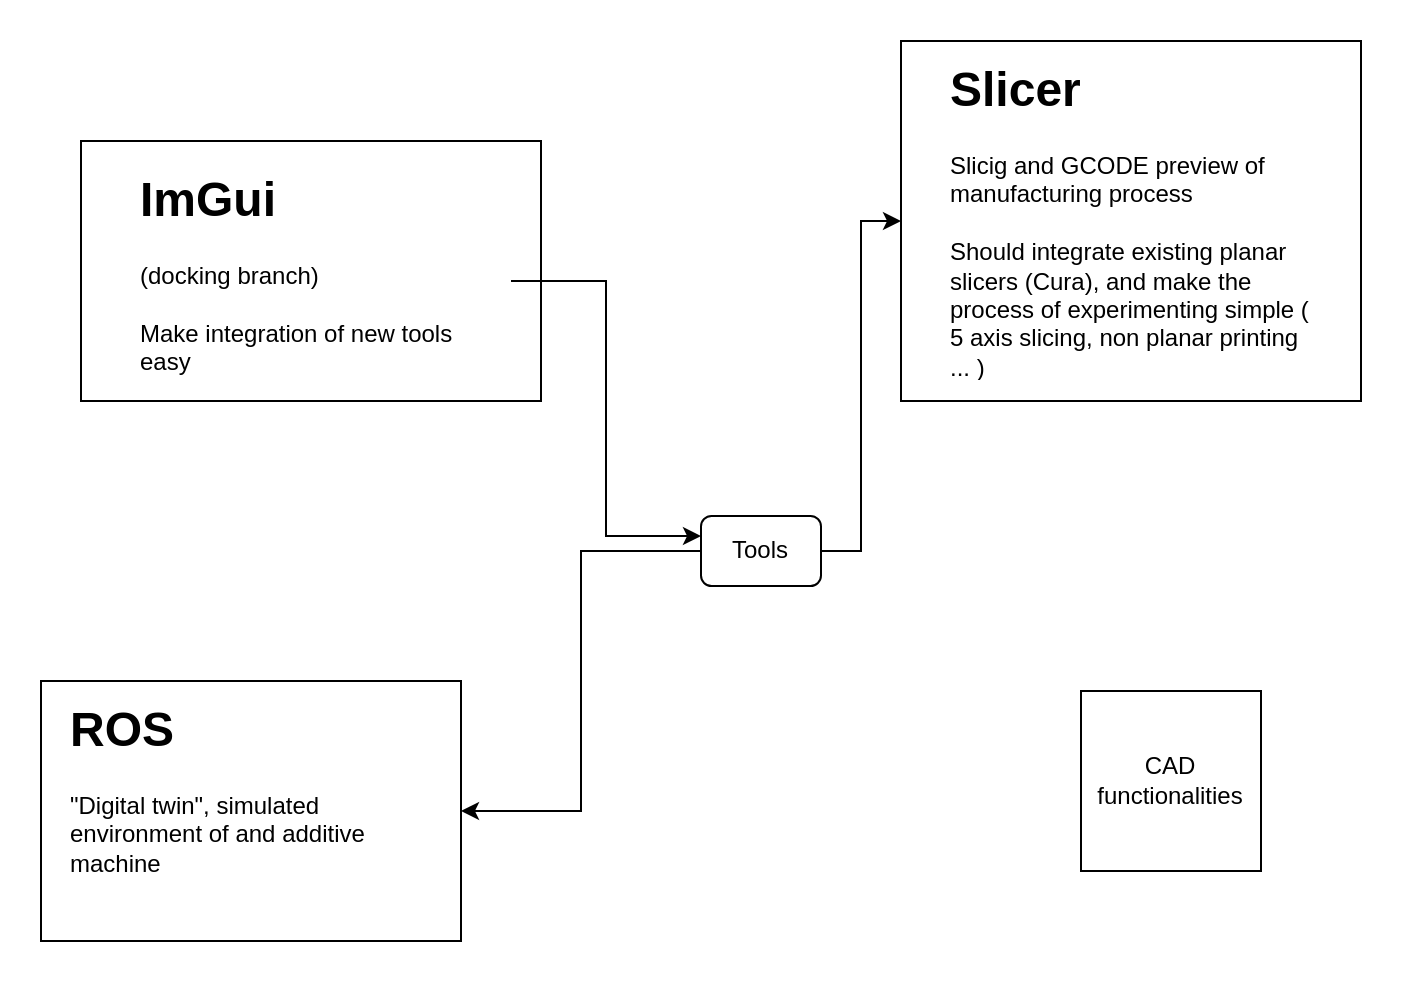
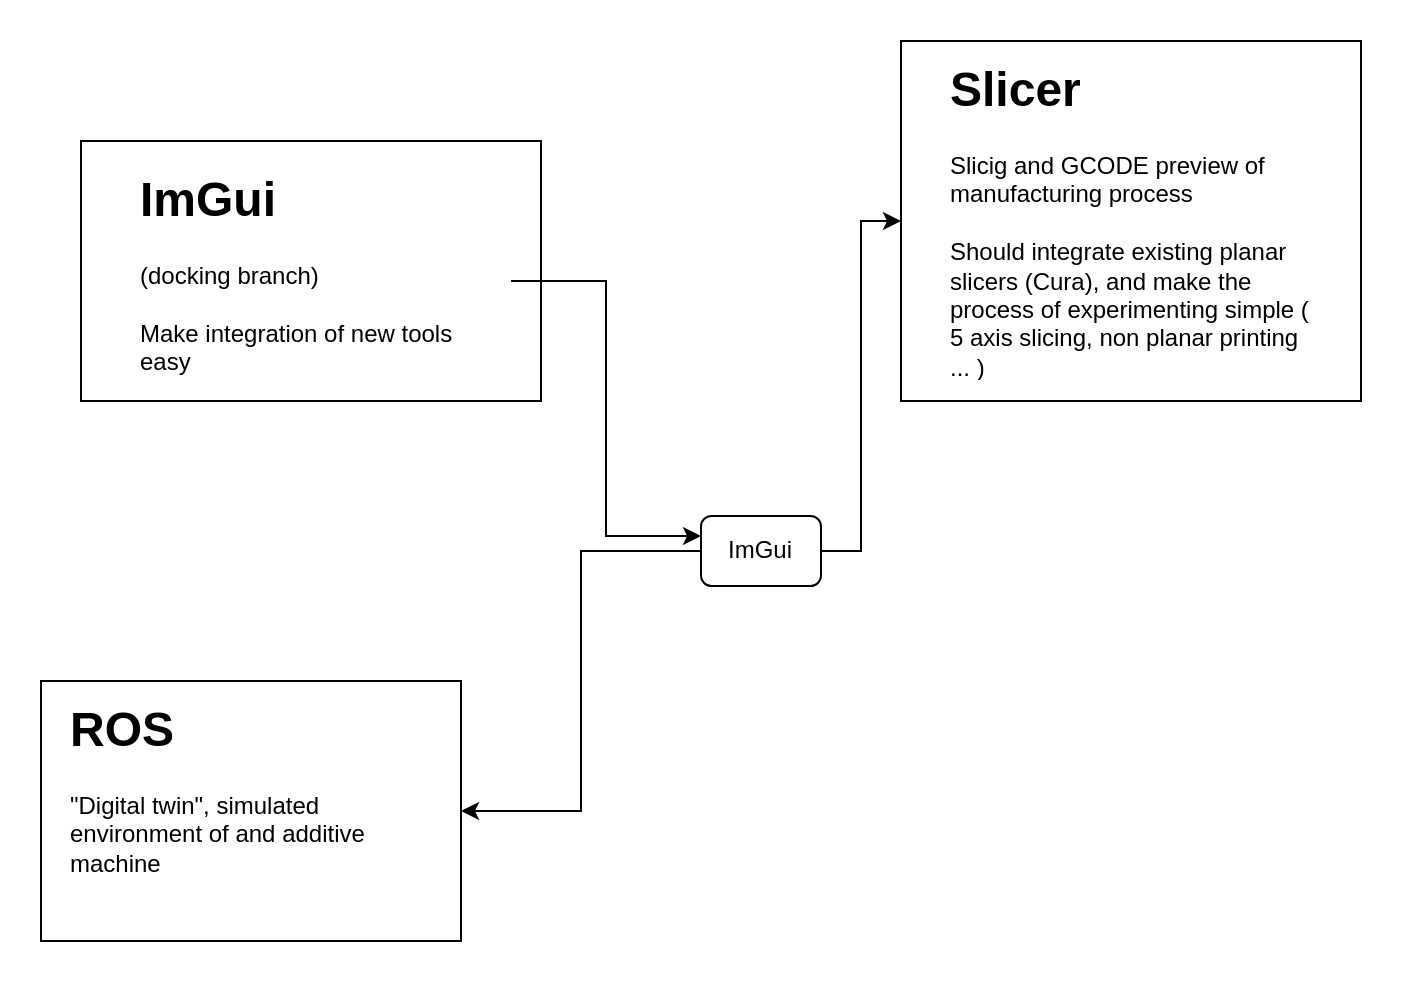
  <mxCell id="0" />
  <mxCell id="1" parent="0" />
  <mxCell id="2" value="" style="rounded=1;whiteSpace=wrap;html=1;shadow=0;strokeColor=default;" vertex="1" parent="1"><mxGeometry x="350" y="257.5" width="60" height="35" as="geometry" /></mxCell>
  <mxCell id="3" value="" style="rounded=0;whiteSpace=wrap;html=1;" vertex="1" parent="1"><mxGeometry x="450" y="20" width="230" height="180" as="geometry" /></mxCell>
  <mxCell id="4" value="" style="rounded=0;whiteSpace=wrap;html=1;" vertex="1" parent="1"><mxGeometry x="40" y="70" width="230" height="130" as="geometry" /></mxCell>
  <mxCell id="5" value="" style="rounded=0;whiteSpace=wrap;html=1;" vertex="1" parent="1"><mxGeometry x="20" y="340" width="210" height="130" as="geometry" /></mxCell>
- <mxCell id="6" value="CAD functionalities" style="whiteSpace=wrap;html=1;aspect=fixed;" vertex="1" parent="1"><mxGeometry x="540" y="345" width="90" height="90" as="geometry" /></mxCell>
  <mxCell id="7" value="&lt;h1&gt;ROS&lt;/h1&gt;&lt;div&gt;&quot;Digital twin&quot;, simulated environment of and additive machine&lt;/div&gt;" style="text;html=1;strokeColor=none;fillColor=none;spacing=5;spacingTop=-20;whiteSpace=wrap;overflow=hidden;rounded=0;" vertex="1" parent="1"><mxGeometry x="30" y="345" width="190" height="120" as="geometry" /></mxCell>
  <mxCell id="8" style="edgeStyle=orthogonalEdgeStyle;rounded=0;orthogonalLoop=1;jettySize=auto;html=1;entryX=0;entryY=0.25;entryDx=0;entryDy=0;" edge="1" parent="1" source="9" target="13"><mxGeometry relative="1" as="geometry" /></mxCell>
  <mxCell id="9" value="&lt;h1&gt;ImGui&lt;/h1&gt;&lt;div&gt;(docking branch)&lt;/div&gt;&lt;div&gt;&lt;br&gt;&lt;/div&gt;&lt;div&gt;Make integration of new tools easy&lt;/div&gt;" style="text;html=1;strokeColor=none;fillColor=none;spacing=5;spacingTop=-20;whiteSpace=wrap;overflow=hidden;rounded=0;" vertex="1" parent="1"><mxGeometry x="65" y="80" width="190" height="120" as="geometry" /></mxCell>
  <mxCell id="10" value="&lt;h1&gt;Slicer&lt;/h1&gt;&lt;div&gt;Slicig and GCODE preview of manufacturing process&lt;/div&gt;&lt;div&gt;&lt;br&gt;&lt;/div&gt;&lt;div&gt;Should integrate existing planar slicers (Cura), and make the process of experimenting simple ( 5 axis slicing, non planar printing ... )&lt;/div&gt;" style="text;html=1;strokeColor=none;fillColor=none;spacing=5;spacingTop=-20;whiteSpace=wrap;overflow=hidden;rounded=0;" vertex="1" parent="1"><mxGeometry x="470" y="25" width="190" height="165" as="geometry" /></mxCell>
  <mxCell id="11" style="edgeStyle=orthogonalEdgeStyle;rounded=0;orthogonalLoop=1;jettySize=auto;html=1;entryX=0;entryY=0.5;entryDx=0;entryDy=0;" edge="1" parent="1" source="13" target="3"><mxGeometry relative="1" as="geometry" /></mxCell>
  <mxCell id="12" style="edgeStyle=orthogonalEdgeStyle;rounded=0;orthogonalLoop=1;jettySize=auto;html=1;entryX=1;entryY=0.5;entryDx=0;entryDy=0;" edge="1" parent="1" source="13" target="5"><mxGeometry relative="1" as="geometry" /></mxCell>
- <mxCell id="13" value="Tools" style="text;html=1;strokeColor=none;fillColor=none;align=center;verticalAlign=middle;whiteSpace=wrap;rounded=0;shadow=0;" vertex="1" parent="1"><mxGeometry x="350" y="260" width="60" height="30" as="geometry" /></mxCell>
+ <mxCell id="13" value="ImGui" style="text;html=1;strokeColor=none;fillColor=none;align=center;verticalAlign=middle;whiteSpace=wrap;rounded=0;shadow=0;" vertex="1" parent="1"><mxGeometry x="350" y="260" width="60" height="30" as="geometry" /></mxCell>
